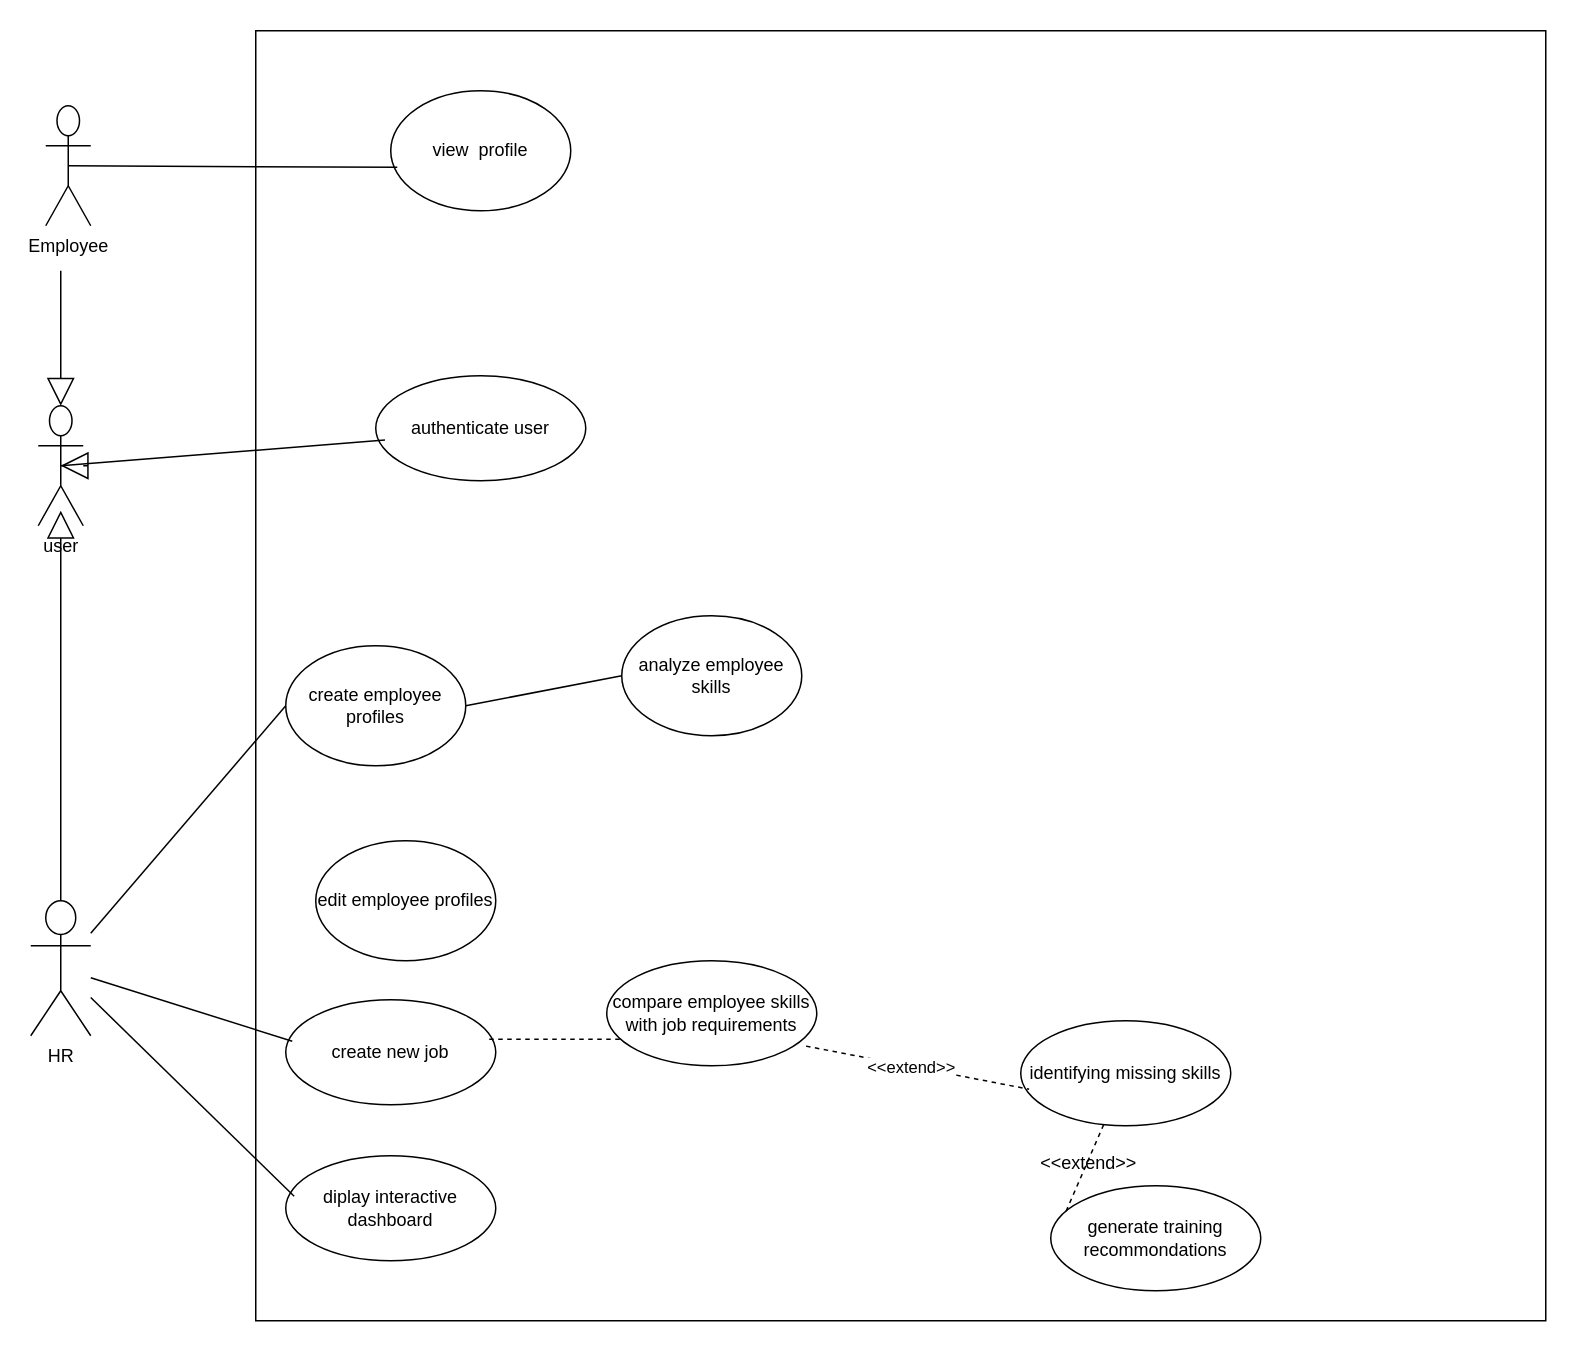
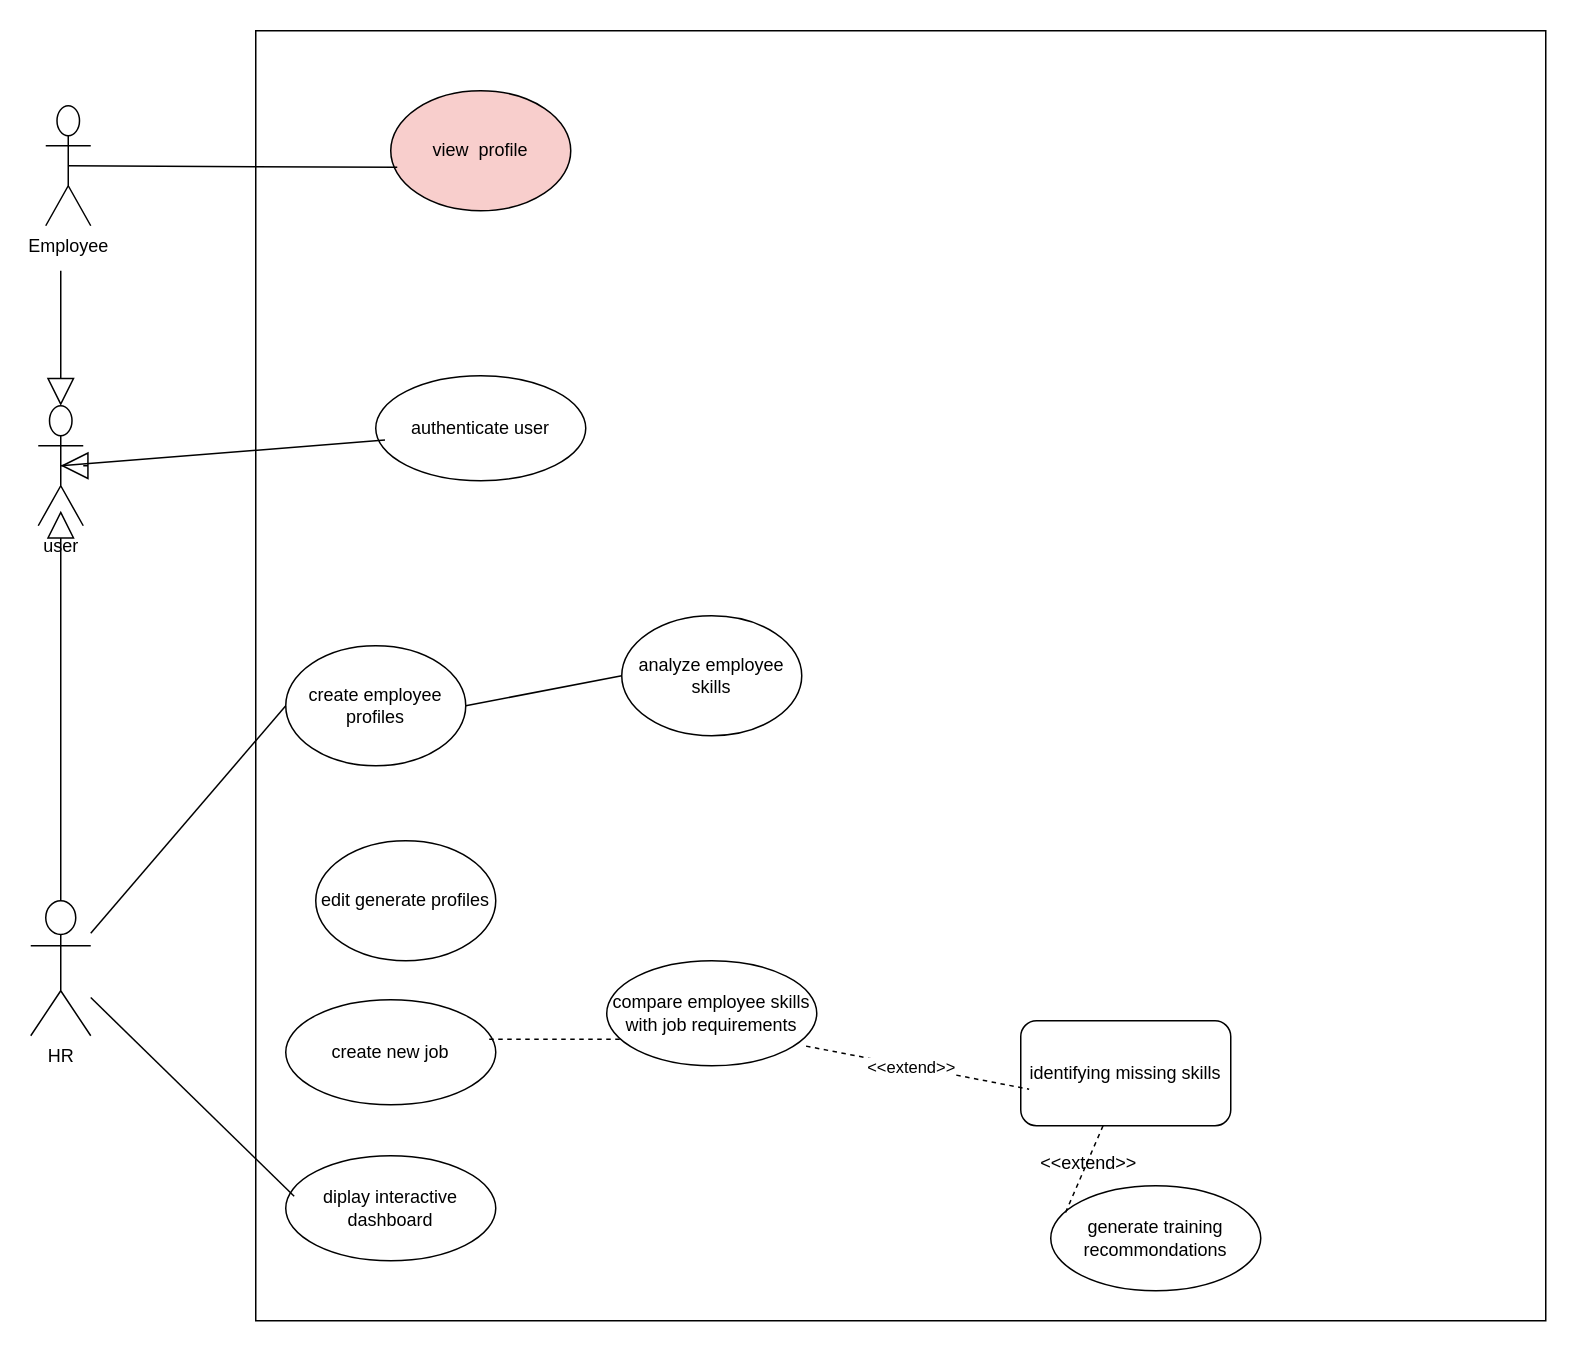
  <mxCell id="0" />
  <mxCell id="1" parent="0" />
  <mxCell id="2" value="" style="whiteSpace=wrap;html=1;aspect=fixed;" parent="1" vertex="1"><mxGeometry x="170" y="20" width="860" height="860" as="geometry" /></mxCell>
  <mxCell id="3" value="Employee" style="shape=umlActor;verticalLabelPosition=bottom;verticalAlign=top;html=1;outlineConnect=0;" parent="1" vertex="1"><mxGeometry x="30" y="70" width="30" height="80" as="geometry" /></mxCell>
  <mxCell id="4" value="create employee profiles" style="ellipse;whiteSpace=wrap;html=1;" parent="1" vertex="1"><mxGeometry x="190" y="430" width="120" height="80" as="geometry" /></mxCell>
- <mxCell id="5" value="edit employee profiles" style="ellipse;whiteSpace=wrap;html=1;" parent="1" vertex="1"><mxGeometry x="210" y="560" width="120" height="80" as="geometry" /></mxCell>
- <mxCell id="6" value="view&amp;nbsp; profile" style="ellipse;whiteSpace=wrap;html=1;" parent="1" vertex="1"><mxGeometry x="260" y="60" width="120" height="80" as="geometry" /></mxCell>
+ <mxCell id="5" value="edit generate profiles" style="ellipse;whiteSpace=wrap;html=1;" parent="1" vertex="1"><mxGeometry x="210" y="560" width="120" height="80" as="geometry" /></mxCell>
+ <mxCell id="6" value="view&amp;nbsp; profile" style="ellipse;whiteSpace=wrap;html=1;fillColor=#f8cecc;" parent="1" vertex="1"><mxGeometry x="260" y="60" width="120" height="80" as="geometry" /></mxCell>
  <mxCell id="7" value="analyze employee skills" style="ellipse;whiteSpace=wrap;html=1;" parent="1" vertex="1"><mxGeometry x="414" y="410" width="120" height="80" as="geometry" /></mxCell>
  <mxCell id="8" value="create new job" style="ellipse;whiteSpace=wrap;html=1;" parent="1" vertex="1"><mxGeometry x="190" y="666" width="140" height="70" as="geometry" /></mxCell>
  <mxCell id="9" value="compare employee skills with job requirements" style="ellipse;whiteSpace=wrap;html=1;" parent="1" vertex="1"><mxGeometry x="404" y="640" width="140" height="70" as="geometry" /></mxCell>
- <mxCell id="10" value="identifying missing skills" style="ellipse;whiteSpace=wrap;html=1;" parent="1" vertex="1"><mxGeometry x="680" y="680" width="140" height="70" as="geometry" /></mxCell>
+ <mxCell id="10" value="identifying missing skills" style="whiteSpace=wrap;html=1;rounded=1;" parent="1" vertex="1"><mxGeometry x="680" y="680" width="140" height="70" as="geometry" /></mxCell>
  <mxCell id="11" value="generate training recommondations" style="ellipse;whiteSpace=wrap;html=1;" parent="1" vertex="1"><mxGeometry x="700" y="790" width="140" height="70" as="geometry" /></mxCell>
  <mxCell id="12" value="diplay interactive dashboard" style="ellipse;whiteSpace=wrap;html=1;" parent="1" vertex="1"><mxGeometry x="190" y="770" width="140" height="70" as="geometry" /></mxCell>
  <mxCell id="13" value="authenticate user" style="ellipse;whiteSpace=wrap;html=1;" parent="1" vertex="1"><mxGeometry x="250" y="250" width="140" height="70" as="geometry" /></mxCell>
- <mxCell id="14" value="" style="endArrow=none;html=1;rounded=0;entryX=0.031;entryY=0.395;entryDx=0;entryDy=0;entryPerimeter=0;" parent="1" target="8" edge="1" source="26"><mxGeometry width="50" height="50" relative="1" as="geometry"><mxPoint x="80" y="660" as="sourcePoint" /><mxPoint x="130" y="610" as="targetPoint" /></mxGeometry></mxCell>
  <mxCell id="15" value="" style="endArrow=none;html=1;rounded=0;entryX=0.04;entryY=0.386;entryDx=0;entryDy=0;entryPerimeter=0;" parent="1" target="12" edge="1" source="26"><mxGeometry width="50" height="50" relative="1" as="geometry"><mxPoint x="80" y="661" as="sourcePoint" /><mxPoint x="130" y="611" as="targetPoint" /></mxGeometry></mxCell>
  <mxCell id="16" value="" style="endArrow=none;html=1;rounded=0;entryX=0.5;entryY=0.5;entryDx=0;entryDy=0;entryPerimeter=0;exitX=0.036;exitY=0.638;exitDx=0;exitDy=0;exitPerimeter=0;" parent="1" source="6" target="3" edge="1"><mxGeometry width="50" height="50" relative="1" as="geometry"><mxPoint x="430" y="560" as="sourcePoint" /><mxPoint x="480" y="510" as="targetPoint" /></mxGeometry></mxCell>
  <mxCell id="17" value="" style="endArrow=none;dashed=0;html=1;rounded=0;exitX=1;exitY=0.5;exitDx=0;exitDy=0;entryX=0;entryY=0.5;entryDx=0;entryDy=0;" parent="1" source="4" target="7" edge="1"><mxGeometry width="50" height="50" relative="1" as="geometry"><mxPoint x="430" y="560" as="sourcePoint" /><mxPoint x="390" y="510" as="targetPoint" /></mxGeometry></mxCell>
  <mxCell id="18" value="" style="endArrow=none;dashed=1;html=1;rounded=0;exitX=0.969;exitY=0.376;exitDx=0;exitDy=0;entryX=0.064;entryY=0.748;entryDx=0;entryDy=0;entryPerimeter=0;exitPerimeter=0;" parent="1" source="8" target="9" edge="1"><mxGeometry width="50" height="50" relative="1" as="geometry"><mxPoint x="430" y="560" as="sourcePoint" /><mxPoint x="480" y="510" as="targetPoint" /></mxGeometry></mxCell>
  <mxCell id="19" value="" style="endArrow=none;dashed=1;html=1;rounded=0;exitX=0.949;exitY=0.813;exitDx=0;exitDy=0;entryX=0.04;entryY=0.652;entryDx=0;entryDy=0;entryPerimeter=0;exitPerimeter=0;" parent="1" source="9" target="10" edge="1"><mxGeometry width="50" height="50" relative="1" as="geometry"><mxPoint x="400" y="721" as="sourcePoint" /><mxPoint x="480" y="510" as="targetPoint" /></mxGeometry></mxCell>
  <mxCell id="20" value="&amp;lt;&amp;lt;extend&amp;gt;&amp;gt;" style="edgeLabel;html=1;align=center;verticalAlign=middle;resizable=0;points=[];" vertex="1" connectable="0" parent="19"><mxGeometry x="-0.058" relative="1" as="geometry"><mxPoint as="offset" /></mxGeometry></mxCell>
  <mxCell id="21" value="" style="endArrow=none;dashed=1;html=1;rounded=0;entryX=0.069;entryY=0.262;entryDx=0;entryDy=0;entryPerimeter=0;" parent="1" source="10" target="11" edge="1"><mxGeometry width="50" height="50" relative="1" as="geometry"><mxPoint x="430" y="560" as="sourcePoint" /><mxPoint x="480" y="510" as="targetPoint" /></mxGeometry></mxCell>
  <mxCell id="22" value="" style="endArrow=block;endSize=16;endFill=0;html=1;rounded=0;" parent="1" source="29" edge="1"><mxGeometry width="160" relative="1" as="geometry"><mxPoint y="180" as="sourcePoint" x="40" /><mxPoint y="310" as="targetPoint" x="40" /></mxGeometry></mxCell>
  <mxCell id="23" value="&amp;lt;&amp;lt;extend&amp;gt;&amp;gt;" style="text;html=1;align=center;verticalAlign=middle;resizable=0;points=[];autosize=1;strokeColor=none;fillColor=none;" parent="1" vertex="1"><mxGeometry x="680" y="760" width="90" height="30" as="geometry" /></mxCell>
  <mxCell id="24" value="" style="endArrow=none;html=1;rounded=0;exitX=0.5;exitY=0.5;exitDx=0;exitDy=0;exitPerimeter=0;entryX=0.044;entryY=0.612;entryDx=0;entryDy=0;entryPerimeter=0;" parent="1" source="29" target="13" edge="1"><mxGeometry width="50" height="50" relative="1" as="geometry"><mxPoint x="360" y="500" as="sourcePoint" /><mxPoint x="410" y="450" as="targetPoint" /></mxGeometry></mxCell>
  <mxCell id="25" value="" style="endArrow=block;endSize=16;endFill=0;html=1;rounded=0;" edge="1" parent="1" source="26"><mxGeometry width="160" relative="1" as="geometry"><mxPoint y="610" as="sourcePoint" x="40" /><mxPoint y="340" as="targetPoint" x="40" /></mxGeometry></mxCell>
  <mxCell id="26" value="HR" style="shape=umlActor;verticalLabelPosition=bottom;verticalAlign=top;html=1;outlineConnect=0;" parent="1" vertex="1"><mxGeometry x="20" y="600" width="40" height="90" as="geometry" /></mxCell>
  <mxCell id="27" value="" style="endArrow=none;html=1;rounded=0;" edge="1" parent="1" source="26"><mxGeometry width="50" height="50" relative="1" as="geometry"><mxPoint x="140" y="520" as="sourcePoint" /><mxPoint x="190" y="470" as="targetPoint" /></mxGeometry></mxCell>
  <mxCell id="28" value="" style="endArrow=block;endSize=16;endFill=0;html=1;rounded=0;" edge="1" parent="1" target="29"><mxGeometry width="160" relative="1" as="geometry"><mxPoint y="180" as="sourcePoint" x="40" /><mxPoint y="310" as="targetPoint" x="40" /></mxGeometry></mxCell>
  <mxCell id="29" value="user" style="shape=umlActor;verticalLabelPosition=bottom;verticalAlign=top;html=1;outlineConnect=0;" parent="1" vertex="1"><mxGeometry x="25" y="270" width="30" height="80" as="geometry" /></mxCell>
